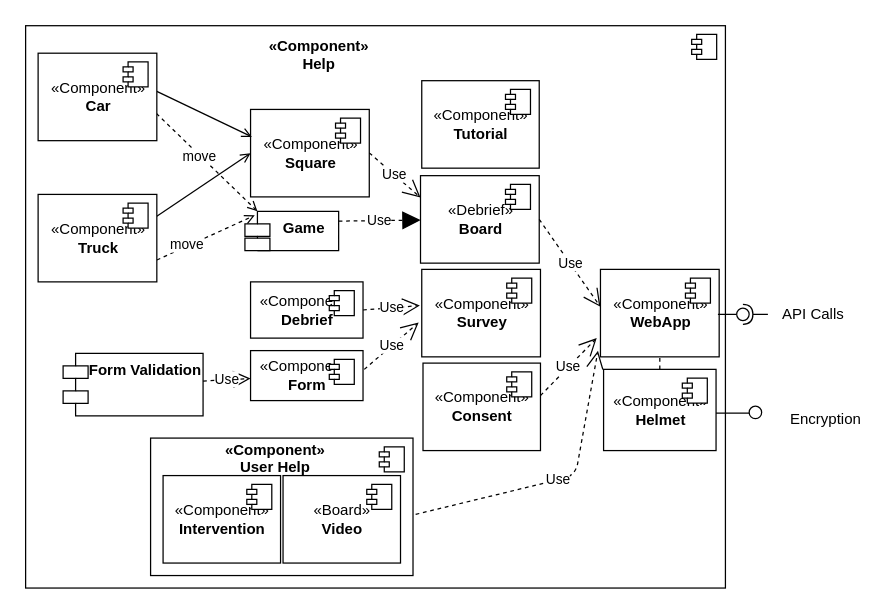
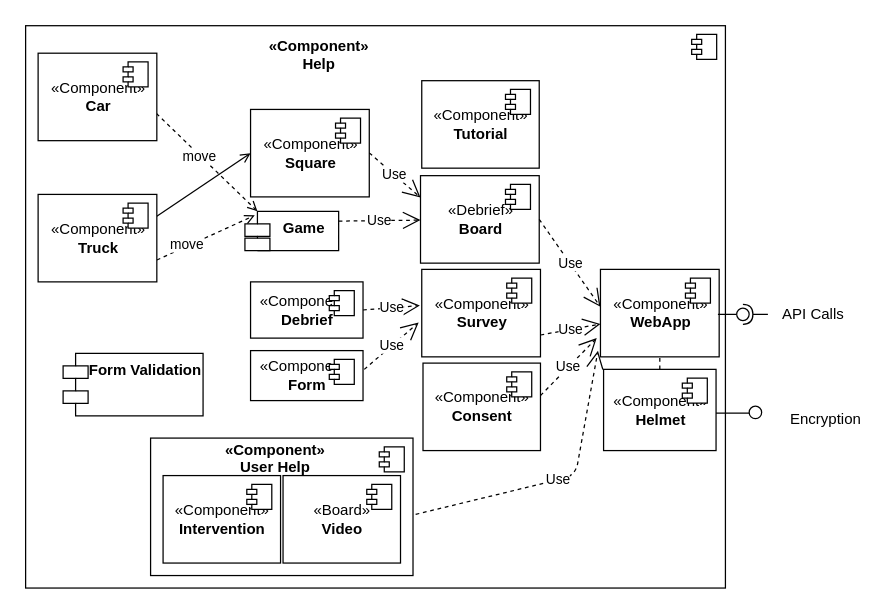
  <mxCell id="0" />
  <mxCell id="1" parent="0" />
  <mxCell id="2" value="" style="html=1;dropTarget=0;" vertex="1" parent="1"><mxGeometry x="20" y="20" width="560" height="450" as="geometry" /></mxCell>
  <mxCell id="3" value="" style="shape=component;jettyWidth=8;jettyHeight=4;" vertex="1" parent="2"><mxGeometry x="1" width="20" height="20" relative="1" as="geometry"><mxPoint x="-27" y="7" as="offset" /></mxGeometry></mxCell>
  <mxCell id="4" value="«Component»&#10;Help" style="text;align=center;fontStyle=1;verticalAlign=middle;spacingLeft=3;spacingRight=3;strokeColor=none;rotatable=0;points=[[0,0.5],[1,0.5]];portConstraint=eastwest;" vertex="1" parent="1"><mxGeometry x="215" y="30" width="80" height="26" as="geometry" /></mxCell>
  <mxCell id="5" value="«Component»&lt;br&gt;&lt;b&gt;Consent&lt;/b&gt;" style="html=1;dropTarget=0;" vertex="1" parent="1"><mxGeometry x="338" y="290" width="94" height="70" as="geometry" /></mxCell>
  <mxCell id="6" value="" style="shape=component;jettyWidth=8;jettyHeight=4;" vertex="1" parent="5"><mxGeometry x="1" width="20" height="20" relative="1" as="geometry"><mxPoint x="-27" y="7" as="offset" /></mxGeometry></mxCell>
  <mxCell id="7" value="«Component»&lt;br&gt;&lt;b&gt;Tutorial&lt;/b&gt;" style="html=1;dropTarget=0;" vertex="1" parent="1"><mxGeometry x="337" y="64" width="94" height="70" as="geometry" /></mxCell>
  <mxCell id="8" value="" style="shape=component;jettyWidth=8;jettyHeight=4;" vertex="1" parent="7"><mxGeometry x="1" width="20" height="20" relative="1" as="geometry"><mxPoint x="-27" y="7" as="offset" /></mxGeometry></mxCell>
  <mxCell id="9" value="«Debrief»&lt;br&gt;&lt;b&gt;Board&lt;/b&gt;" style="html=1;dropTarget=0;" vertex="1" parent="1"><mxGeometry x="336" y="140" width="95" height="70" as="geometry" /></mxCell>
  <mxCell id="10" value="" style="shape=component;jettyWidth=8;jettyHeight=4;" vertex="1" parent="9"><mxGeometry x="1" width="20" height="20" relative="1" as="geometry"><mxPoint x="-27" y="7" as="offset" /></mxGeometry></mxCell>
  <mxCell id="11" value="«Component»&lt;br&gt;&lt;b&gt;Survey&lt;/b&gt;" style="html=1;dropTarget=0;" vertex="1" parent="1"><mxGeometry x="337" y="215" width="95" height="70" as="geometry" /></mxCell>
  <mxCell id="12" value="" style="shape=component;jettyWidth=8;jettyHeight=4;" vertex="1" parent="11"><mxGeometry x="1" width="20" height="20" relative="1" as="geometry"><mxPoint x="-27" y="7" as="offset" /></mxGeometry></mxCell>
  <mxCell id="13" value="«Component»&lt;br&gt;&lt;b&gt;WebApp&lt;/b&gt;" style="html=1;dropTarget=0;" vertex="1" parent="1"><mxGeometry x="480" y="215" width="95" height="70" as="geometry" /></mxCell>
  <mxCell id="14" value="" style="shape=component;jettyWidth=8;jettyHeight=4;" vertex="1" parent="13"><mxGeometry x="1" width="20" height="20" relative="1" as="geometry"><mxPoint x="-27" y="7" as="offset" /></mxGeometry></mxCell>
  <mxCell id="15" value="Use" style="endArrow=open;endSize=12;dashed=1;html=1;exitX=1;exitY=0.371;exitDx=0;exitDy=0;exitPerimeter=0;" edge="1" parent="1" source="5"><mxGeometry width="160" relative="1" as="geometry"><mxPoint x="447.5" y="84.5" as="sourcePoint" /><mxPoint x="477" y="270" as="targetPoint" /></mxGeometry></mxCell>
+ <mxCell id="16" value="Use" style="endArrow=open;endSize=12;dashed=1;html=1;exitX=1;exitY=0.75;exitDx=0;exitDy=0;" edge="1" parent="1" source="11" target="13"><mxGeometry width="160" relative="1" as="geometry"><mxPoint x="455" y="330" as="sourcePoint" /><mxPoint x="615" y="330" as="targetPoint" /></mxGeometry></mxCell>
  <mxCell id="17" value="Use" style="endArrow=open;endSize=12;dashed=1;html=1;exitX=1;exitY=0.5;exitDx=0;exitDy=0;" edge="1" parent="1" source="9"><mxGeometry width="160" relative="1" as="geometry"><mxPoint x="455" y="244.5" as="sourcePoint" /><mxPoint x="480" y="245" as="targetPoint" /></mxGeometry></mxCell>
  <mxCell id="18" value="" style="rounded=0;orthogonalLoop=1;jettySize=auto;html=1;endArrow=none;endFill=0;" edge="1" parent="1"><mxGeometry relative="1" as="geometry"><mxPoint x="572" y="330" as="sourcePoint" /><mxPoint x="602" y="330" as="targetPoint" /></mxGeometry></mxCell>
  <mxCell id="19" value="" style="ellipse;whiteSpace=wrap;html=1;fontFamily=Helvetica;fontSize=12;fontColor=#000000;align=center;strokeColor=#000000;fillColor=#ffffff;points=[];aspect=fixed;resizable=0;" vertex="1" parent="1"><mxGeometry x="599" y="324.5" width="10" height="10" as="geometry" /></mxCell>
  <mxCell id="20" style="rounded=0;orthogonalLoop=1;jettySize=auto;html=1;exitX=0.5;exitY=0;exitDx=0;exitDy=0;endArrow=none;endFill=0;dashed=1;" edge="1" parent="1" source="21" target="13"><mxGeometry relative="1" as="geometry" /></mxCell>
  <mxCell id="21" value="«Component»&lt;br&gt;&lt;b&gt;Helmet&lt;/b&gt;" style="html=1;dropTarget=0;" vertex="1" parent="1"><mxGeometry x="482.5" y="295" width="90" height="65" as="geometry" /></mxCell>
  <mxCell id="22" value="" style="shape=component;jettyWidth=8;jettyHeight=4;" vertex="1" parent="21"><mxGeometry x="1" width="20" height="20" relative="1" as="geometry"><mxPoint x="-27" y="7" as="offset" /></mxGeometry></mxCell>
  <mxCell id="23" value="Encryption" style="text;html=1;align=center;verticalAlign=middle;resizable=0;points=[];autosize=1;" vertex="1" parent="1"><mxGeometry x="625" y="325" width="70" height="20" as="geometry" /></mxCell>
  <mxCell id="24" value="«Component»&lt;br&gt;&lt;b&gt;Square&lt;/b&gt;" style="html=1;dropTarget=0;" vertex="1" parent="1"><mxGeometry x="200" y="87" width="95" height="70" as="geometry" /></mxCell>
  <mxCell id="25" value="" style="shape=component;jettyWidth=8;jettyHeight=4;" vertex="1" parent="24"><mxGeometry x="1" width="20" height="20" relative="1" as="geometry"><mxPoint x="-27" y="7" as="offset" /></mxGeometry></mxCell>
  <mxCell id="26" style="edgeStyle=none;rounded=0;orthogonalLoop=1;jettySize=auto;html=1;entryX=0;entryY=0;entryDx=10;entryDy=0;entryPerimeter=0;endArrow=open;endFill=0;exitX=0.997;exitY=0.69;exitDx=0;exitDy=0;exitPerimeter=0;dashed=1;" edge="1" parent="1" source="29" target="36"><mxGeometry relative="1" as="geometry" /></mxCell>
  <mxCell id="27" value="move" style="edgeLabel;html=1;align=center;verticalAlign=middle;resizable=0;points=[];" vertex="1" connectable="0" parent="26"><mxGeometry x="-0.143" y="-1" relative="1" as="geometry"><mxPoint as="offset" /></mxGeometry></mxCell>
- <mxCell id="28" style="rounded=0;orthogonalLoop=1;jettySize=auto;html=1;entryX=0.011;entryY=0.314;entryDx=0;entryDy=0;entryPerimeter=0;endArrow=open;endFill=0;exitX=1;exitY=0.436;exitDx=0;exitDy=0;exitPerimeter=0;" edge="1" parent="1" source="29" target="24"><mxGeometry relative="1" as="geometry" /></mxCell>
  <mxCell id="29" value="«Component»&lt;br&gt;&lt;b&gt;Car&lt;/b&gt;" style="html=1;dropTarget=0;" vertex="1" parent="1"><mxGeometry x="30" y="42" width="95" height="70" as="geometry" /></mxCell>
  <mxCell id="30" value="" style="shape=component;jettyWidth=8;jettyHeight=4;" vertex="1" parent="29"><mxGeometry x="1" width="20" height="20" relative="1" as="geometry"><mxPoint x="-27" y="7" as="offset" /></mxGeometry></mxCell>
  <mxCell id="31" style="edgeStyle=none;rounded=0;orthogonalLoop=1;jettySize=auto;html=1;exitX=1;exitY=0.75;exitDx=0;exitDy=0;entryX=0.105;entryY=0.104;entryDx=0;entryDy=0;entryPerimeter=0;endArrow=open;endFill=0;dashed=1;" edge="1" parent="1" source="34" target="36"><mxGeometry relative="1" as="geometry" /></mxCell>
  <mxCell id="32" value="move" style="edgeLabel;html=1;align=center;verticalAlign=middle;resizable=0;points=[];" vertex="1" connectable="0" parent="31"><mxGeometry x="-0.37" y="2" relative="1" as="geometry"><mxPoint as="offset" /></mxGeometry></mxCell>
  <mxCell id="33" style="edgeStyle=none;rounded=0;orthogonalLoop=1;jettySize=auto;html=1;exitX=1;exitY=0.25;exitDx=0;exitDy=0;entryX=0;entryY=0.5;entryDx=0;entryDy=0;endArrow=open;endFill=0;" edge="1" parent="1" source="34" target="24"><mxGeometry relative="1" as="geometry" /></mxCell>
  <mxCell id="34" value="«Component»&lt;br&gt;&lt;b&gt;Truck&lt;/b&gt;" style="html=1;dropTarget=0;" vertex="1" parent="1"><mxGeometry x="30" y="155" width="95" height="70" as="geometry" /></mxCell>
  <mxCell id="35" value="" style="shape=component;jettyWidth=8;jettyHeight=4;" vertex="1" parent="34"><mxGeometry x="1" width="20" height="20" relative="1" as="geometry"><mxPoint x="-27" y="7" as="offset" /></mxGeometry></mxCell>
  <mxCell id="36" value="Game" style="shape=module;align=left;spacingLeft=20;align=center;verticalAlign=top;fontStyle=1" vertex="1" parent="1"><mxGeometry x="195.5" y="168.5" width="75" height="31.5" as="geometry" /></mxCell>
- <mxCell id="37" value="Use" style="endArrow=block;endSize=12;dashed=1;html=1;exitX=1;exitY=0.25;exitDx=0;exitDy=0;" edge="1" parent="1" source="36" target="9"><mxGeometry width="160" relative="1" as="geometry"><mxPoint x="140" y="207" as="sourcePoint" /><mxPoint x="361.529" y="87" as="targetPoint" /></mxGeometry></mxCell>
+ <mxCell id="37" value="Use" style="endArrow=open;endSize=12;dashed=1;html=1;exitX=1;exitY=0.25;exitDx=0;exitDy=0;" edge="1" parent="1" source="36" target="9"><mxGeometry width="160" relative="1" as="geometry"><mxPoint x="140" y="207" as="sourcePoint" /><mxPoint x="361.529" y="87" as="targetPoint" /></mxGeometry></mxCell>
  <mxCell id="38" value="API Calls" style="text;html=1;align=center;verticalAlign=middle;resizable=0;points=[];autosize=1;" vertex="1" parent="1"><mxGeometry x="620" y="241" width="60" height="20" as="geometry" /></mxCell>
  <mxCell id="39" value="«Component»&lt;br&gt;&lt;div&gt;&lt;b&gt;Debrief&lt;/b&gt;&lt;br&gt;&lt;/div&gt;" style="html=1;dropTarget=0;" vertex="1" parent="1"><mxGeometry x="200" y="225" width="90" height="45" as="geometry" /></mxCell>
  <mxCell id="40" value="" style="shape=component;jettyWidth=8;jettyHeight=4;" vertex="1" parent="39"><mxGeometry x="1" width="20" height="20" relative="1" as="geometry"><mxPoint x="-27" y="7" as="offset" /></mxGeometry></mxCell>
  <mxCell id="41" value="«Component»&lt;br&gt;&lt;b&gt;Form&lt;/b&gt;" style="html=1;dropTarget=0;" vertex="1" parent="1"><mxGeometry x="200" y="280" width="90" height="40" as="geometry" /></mxCell>
  <mxCell id="42" value="" style="shape=component;jettyWidth=8;jettyHeight=4;" vertex="1" parent="41"><mxGeometry x="1" width="20" height="20" relative="1" as="geometry"><mxPoint x="-27" y="7" as="offset" /></mxGeometry></mxCell>
  <mxCell id="43" value="Form Validation" style="shape=module;align=left;spacingLeft=20;align=center;verticalAlign=top;fontStyle=1" vertex="1" parent="1"><mxGeometry x="50" y="282.25" width="112" height="50" as="geometry" /></mxCell>
- <mxCell id="44" value="Use" style="endArrow=open;endSize=12;dashed=1;html=1;" edge="1" parent="1" source="43" target="41"><mxGeometry width="160" relative="1" as="geometry"><mxPoint x="290" y="250" as="sourcePoint" /><mxPoint x="450" y="250" as="targetPoint" /></mxGeometry></mxCell>
  <mxCell id="45" value="Use" style="endArrow=open;endSize=12;dashed=1;html=1;entryX=0;entryY=0.25;entryDx=0;entryDy=0;" edge="1" parent="1" target="9"><mxGeometry width="160" relative="1" as="geometry"><mxPoint x="295" y="121.75" as="sourcePoint" /><mxPoint x="455" y="121.75" as="targetPoint" /></mxGeometry></mxCell>
  <mxCell id="46" value="Use" style="endArrow=open;endSize=12;dashed=1;html=1;exitX=1;exitY=0.5;exitDx=0;exitDy=0;entryX=-0.016;entryY=0.414;entryDx=0;entryDy=0;entryPerimeter=0;" edge="1" parent="1" source="39" target="11"><mxGeometry width="160" relative="1" as="geometry"><mxPoint x="299" y="247.835" as="sourcePoint" /><mxPoint x="345" y="247.159" as="targetPoint" /></mxGeometry></mxCell>
  <mxCell id="47" value="Use" style="endArrow=open;endSize=12;dashed=1;html=1;entryX=-0.026;entryY=0.607;entryDx=0;entryDy=0;entryPerimeter=0;exitX=1.011;exitY=0.375;exitDx=0;exitDy=0;exitPerimeter=0;" edge="1" parent="1" source="41" target="11"><mxGeometry width="160" relative="1" as="geometry"><mxPoint x="100" y="310" as="sourcePoint" /><mxPoint x="260" y="310" as="targetPoint" /></mxGeometry></mxCell>
  <mxCell id="48" value="" style="rounded=0;orthogonalLoop=1;jettySize=auto;html=1;endArrow=none;endFill=0;" edge="1" target="50" parent="1"><mxGeometry relative="1" as="geometry"><mxPoint x="574" y="251" as="sourcePoint" /></mxGeometry></mxCell>
  <mxCell id="49" value="" style="rounded=0;orthogonalLoop=1;jettySize=auto;html=1;endArrow=halfCircle;endFill=0;entryX=0.5;entryY=0.5;entryDx=0;entryDy=0;endSize=6;strokeWidth=1;" edge="1" target="50" parent="1"><mxGeometry relative="1" as="geometry"><mxPoint x="614" y="251" as="sourcePoint" /></mxGeometry></mxCell>
  <mxCell id="50" value="" style="ellipse;whiteSpace=wrap;html=1;fontFamily=Helvetica;fontSize=12;fontColor=#000000;align=center;strokeColor=#000000;fillColor=#ffffff;points=[];aspect=fixed;resizable=0;" vertex="1" parent="1"><mxGeometry x="589" y="246" width="10" height="10" as="geometry" /></mxCell>
  <mxCell id="51" value="Use" style="endArrow=open;endSize=12;dashed=1;html=1;entryX=-0.021;entryY=0.929;entryDx=0;entryDy=0;entryPerimeter=0;exitX=1.01;exitY=0.555;exitDx=0;exitDy=0;exitPerimeter=0;" edge="1" parent="1" source="54" target="13"><mxGeometry width="160" relative="1" as="geometry"><mxPoint x="432" y="410" as="sourcePoint" /><mxPoint x="592" y="410" as="targetPoint" /><Array as="points"><mxPoint x="460" y="380" /></Array></mxGeometry></mxCell>
  <mxCell id="52" value="" style="group" vertex="1" connectable="0" parent="1"><mxGeometry x="120" y="350" width="210" height="110" as="geometry" /></mxCell>
  <mxCell id="53" value="" style="group" vertex="1" connectable="0" parent="52"><mxGeometry width="210" height="110" as="geometry" /></mxCell>
  <mxCell id="54" value="" style="html=1;dropTarget=0;" vertex="1" parent="53"><mxGeometry width="210" height="110" as="geometry" /></mxCell>
  <mxCell id="55" value="" style="shape=component;jettyWidth=8;jettyHeight=4;" vertex="1" parent="54"><mxGeometry x="1" width="20" height="20" relative="1" as="geometry"><mxPoint x="-27" y="7" as="offset" /></mxGeometry></mxCell>
  <mxCell id="56" value="«Board»&lt;br&gt;&lt;b&gt;Video&lt;br&gt;&lt;/b&gt;" style="html=1;dropTarget=0;" vertex="1" parent="53"><mxGeometry x="106" y="30" width="94" height="70" as="geometry" /></mxCell>
  <mxCell id="57" value="" style="shape=component;jettyWidth=8;jettyHeight=4;" vertex="1" parent="56"><mxGeometry x="1" width="20" height="20" relative="1" as="geometry"><mxPoint x="-27" y="7" as="offset" /></mxGeometry></mxCell>
  <mxCell id="58" value="«Component»&lt;br&gt;&lt;div&gt;&lt;b&gt;Intervention &lt;br&gt;&lt;/b&gt;&lt;/div&gt;" style="html=1;dropTarget=0;" vertex="1" parent="53"><mxGeometry x="10" y="30" width="94" height="70" as="geometry" /></mxCell>
  <mxCell id="59" value="" style="shape=component;jettyWidth=8;jettyHeight=4;" vertex="1" parent="58"><mxGeometry x="1" width="20" height="20" relative="1" as="geometry"><mxPoint x="-27" y="7" as="offset" /></mxGeometry></mxCell>
  <mxCell id="60" value="«Component»&#10;User Help&#10;" style="text;align=center;fontStyle=1;verticalAlign=middle;spacingLeft=3;spacingRight=3;strokeColor=none;rotatable=0;points=[[0,0.5],[1,0.5]];portConstraint=eastwest;" vertex="1" parent="52"><mxGeometry x="60" y="10" width="80" height="26" as="geometry" /></mxCell>
